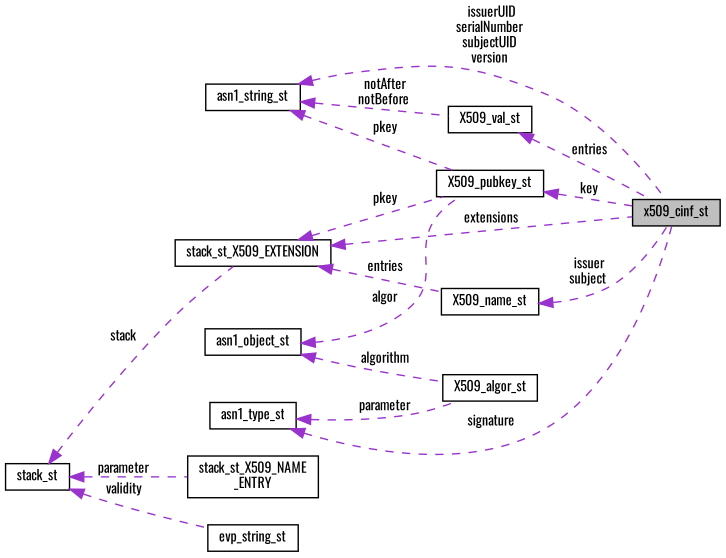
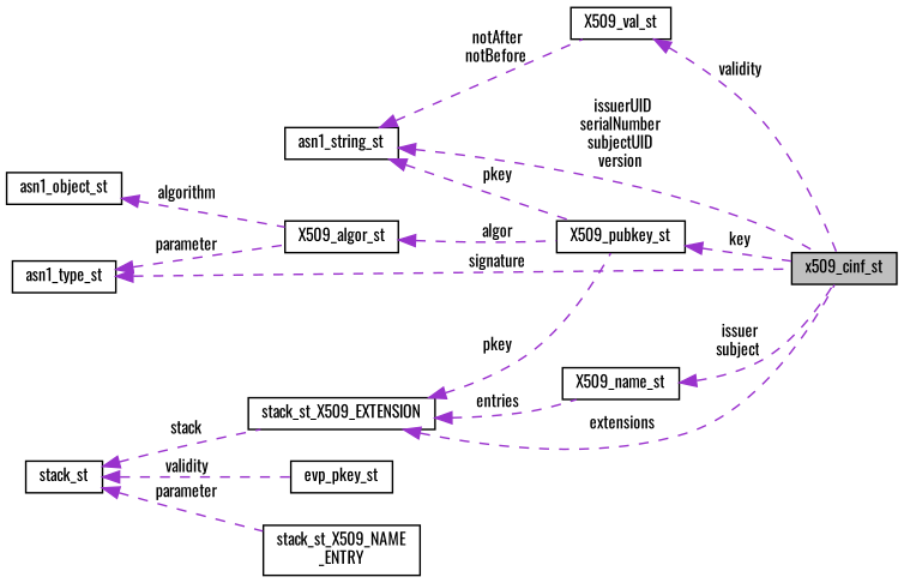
  digraph {
    fontname=Oswald
    rankdir=LR
    node [color=black fillcolor=white fontname=Oswald fontsize=10 shape=record style=filled]
    edge [color=darkorchid3 dir=back fontname=Oswald fontsize=10 labelfontname=Helvetica labelfontsize=10 style=dashed]
    n1 [fillcolor=grey75 fontcolor=black height=0.2 label=x509_cinf_st width=0.4]
    n2 [height=0.2 label=asn1_string_st width=0.4]
    n3 [height=0.2 label=X509_val_st width=0.4]
    n4 [height=0.2 label=X509_pubkey_st width=0.4]
    n5 [height=0.2 label=stack_st_X509_EXTENSION width=0.4]
    n6 [height=0.2 label=X509_name_st width=0.4]
    n7 [height=0.2 label=stack_st width=0.4]
    n8 [height=0.2 label="stack_st_X509_NAME\l_ENTRY" width=0.4]
-   n9 [height=0.2 label=evp_string_st width=0.4]
+   n9 [height=0.2 label=evp_pkey_st width=0.4]
    n10 [height=0.2 label=X509_algor_st width=0.4]
    n11 [height=0.2 label=asn1_object_st width=0.4]
    n12 [height=0.2 label=asn1_type_st width=0.4]
    n2 -> n1 [label=" issuerUID\nserialNumber\nsubjectUID\nversion"]
    n2 -> n3 [label=" notAfter\nnotBefore"]
    n2 -> n4 [label=" pkey"]
-   n3 -> n1 [label=" entries"]
+   n3 -> n1 [label=" validity"]
    n4 -> n1 [label=" key"]
    n5 -> n1 [label=" extensions"]
    n5 -> n4 [label=" pkey"]
    n5 -> n6 [label=" entries"]
    n6 -> n1 [label=" issuer\nsubject"]
    n7 -> n5 [label=" stack"]
    n7 -> n8 [label=" parameter"]
    n7 -> n9 [label=" validity"]
-   n11 -> n4 [label=" algor"]
+   n10 -> n4 [label=" algor"]
    n11 -> n10 [label=" algorithm"]
    n12 -> n1 [label=" signature"]
    n12 -> n10 [label=" parameter"]
  }
